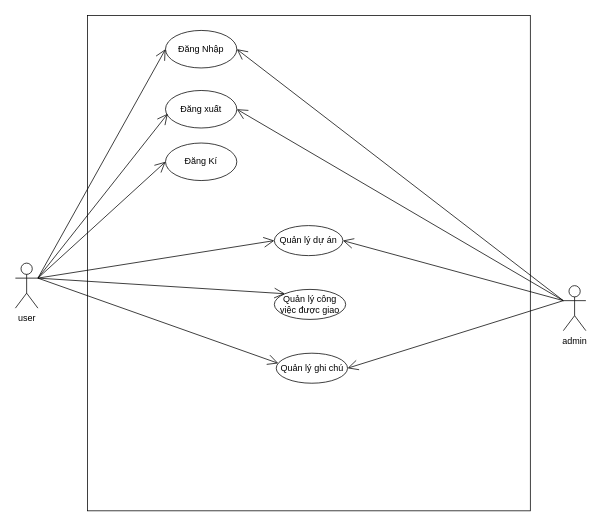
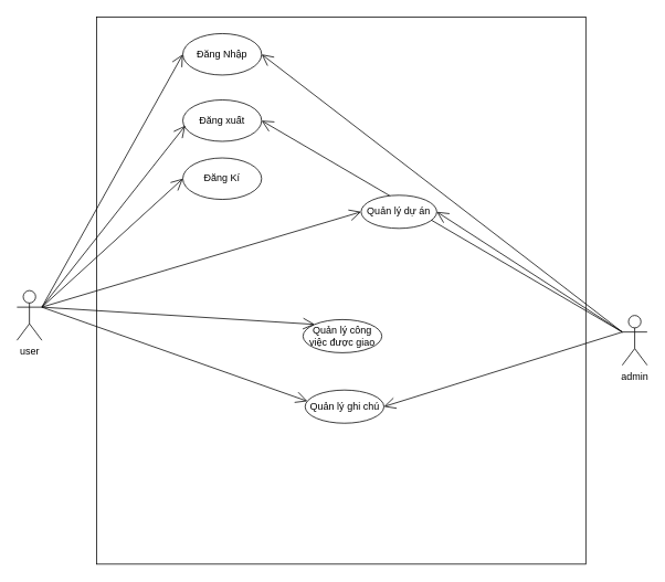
  <mxCell id="0" />
  <mxCell id="1" parent="0" />
  <mxCell id="2" value="" style="rounded=0;whiteSpace=wrap;html=1;" parent="1" vertex="1"><mxGeometry x="116" y="20" width="590" height="660" as="geometry" /></mxCell>
  <mxCell id="3" value="admin" style="shape=umlActor;verticalLabelPosition=bottom;verticalAlign=top;html=1;" parent="1" vertex="1"><mxGeometry x="750" y="380" width="30" height="60" as="geometry" /></mxCell>
  <mxCell id="4" value="user" style="shape=umlActor;verticalLabelPosition=bottom;verticalAlign=top;html=1;" parent="1" vertex="1"><mxGeometry x="20" y="350" width="30" height="60" as="geometry" /></mxCell>
  <mxCell id="5" style="edgeStyle=orthogonalEdgeStyle;rounded=0;orthogonalLoop=1;jettySize=auto;html=1;exitX=0.5;exitY=1;exitDx=0;exitDy=0;" parent="1" source="2" target="2" edge="1"><mxGeometry relative="1" as="geometry" /></mxCell>
  <mxCell id="6" value="Đăng Nhập" style="ellipse;whiteSpace=wrap;html=1;" parent="1" vertex="1"><mxGeometry x="220" y="40" width="95" height="50" as="geometry" /></mxCell>
  <mxCell id="7" value="Đăng xuất" style="ellipse;whiteSpace=wrap;html=1;" parent="1" vertex="1"><mxGeometry x="220" y="120" width="95" height="50" as="geometry" /></mxCell>
  <mxCell id="8" value="Đăng Kí" style="ellipse;whiteSpace=wrap;html=1;" parent="1" vertex="1"><mxGeometry x="220" y="190" width="95" height="50" as="geometry" /></mxCell>
  <mxCell id="9" value="" style="endArrow=open;endFill=1;endSize=12;html=1;rounded=0;entryX=0;entryY=0.5;entryDx=0;entryDy=0;exitX=1;exitY=0.333;exitDx=0;exitDy=0;exitPerimeter=0;" parent="1" source="4" target="6" edge="1"><mxGeometry width="160" relative="1" as="geometry"><mxPoint x="340" y="280" as="sourcePoint" /><mxPoint x="500" y="280" as="targetPoint" /></mxGeometry></mxCell>
  <mxCell id="10" value="" style="endArrow=open;endFill=1;endSize=12;html=1;rounded=0;entryX=1;entryY=0.5;entryDx=0;entryDy=0;exitX=0;exitY=0.333;exitDx=0;exitDy=0;exitPerimeter=0;" parent="1" source="3" target="6" edge="1"><mxGeometry width="160" relative="1" as="geometry"><mxPoint x="60" y="380" as="sourcePoint" /><mxPoint x="230" y="115" as="targetPoint" /></mxGeometry></mxCell>
  <mxCell id="11" value="" style="endArrow=open;endFill=1;endSize=12;html=1;rounded=0;entryX=1;entryY=0.5;entryDx=0;entryDy=0;" parent="1" target="7" edge="1"><mxGeometry width="160" relative="1" as="geometry"><mxPoint x="750" y="400" as="sourcePoint" /><mxPoint x="315" y="175" as="targetPoint" /></mxGeometry></mxCell>
  <mxCell id="12" value="" style="endArrow=open;endFill=1;endSize=12;html=1;rounded=0;entryX=0.031;entryY=0.621;entryDx=0;entryDy=0;entryPerimeter=0;" parent="1" target="7" edge="1"><mxGeometry width="160" relative="1" as="geometry"><mxPoint x="50" y="370" as="sourcePoint" /><mxPoint x="230" y="115" as="targetPoint" /></mxGeometry></mxCell>
  <mxCell id="13" value="" style="endArrow=open;endFill=1;endSize=12;html=1;rounded=0;entryX=0;entryY=0.5;entryDx=0;entryDy=0;" parent="1" target="8" edge="1"><mxGeometry width="160" relative="1" as="geometry"><mxPoint x="50" y="370" as="sourcePoint" /><mxPoint x="233" y="191" as="targetPoint" /></mxGeometry></mxCell>
- <mxCell id="14" value="Quản lý dự án" style="ellipse;whiteSpace=wrap;html=1;" parent="1" vertex="1"><mxGeometry x="365" y="300" width="91.25" height="40" as="geometry" /></mxCell>
+ <mxCell id="14" value="Quản lý dự án" style="ellipse;whiteSpace=wrap;html=1;" parent="1" vertex="1"><mxGeometry x="435" y="235" width="91.25" height="40" as="geometry" /></mxCell>
  <mxCell id="15" value="Quản lý công việc được giao" style="ellipse;whiteSpace=wrap;html=1;" parent="1" vertex="1"><mxGeometry x="365" y="385" width="95" height="40" as="geometry" /></mxCell>
  <mxCell id="16" value="Quản lý ghi chú" style="ellipse;whiteSpace=wrap;html=1;" parent="1" vertex="1"><mxGeometry x="367.5" y="470" width="95" height="40" as="geometry" /></mxCell>
  <mxCell id="17" value="" style="endArrow=open;endFill=1;endSize=12;html=1;rounded=0;entryX=0;entryY=0.5;entryDx=0;entryDy=0;" parent="1" target="14" edge="1"><mxGeometry width="160" relative="1" as="geometry"><mxPoint x="50" y="370" as="sourcePoint" /><mxPoint x="230" y="215" as="targetPoint" /></mxGeometry></mxCell>
  <mxCell id="18" value="" style="endArrow=open;endFill=1;endSize=12;html=1;rounded=0;entryX=0;entryY=0;entryDx=0;entryDy=0;" parent="1" target="15" edge="1"><mxGeometry width="160" relative="1" as="geometry"><mxPoint x="50" y="370" as="sourcePoint" /><mxPoint x="375" y="330" as="targetPoint" /></mxGeometry></mxCell>
  <mxCell id="19" value="" style="endArrow=open;endFill=1;endSize=12;html=1;rounded=0;entryX=0.029;entryY=0.337;entryDx=0;entryDy=0;entryPerimeter=0;" parent="1" target="16" edge="1"><mxGeometry width="160" relative="1" as="geometry"><mxPoint x="50" y="370" as="sourcePoint" /><mxPoint x="387" y="401" as="targetPoint" /></mxGeometry></mxCell>
  <mxCell id="20" style="edgeStyle=orthogonalEdgeStyle;rounded=0;orthogonalLoop=1;jettySize=auto;html=1;exitX=0.5;exitY=1;exitDx=0;exitDy=0;" parent="1" source="16" target="16" edge="1"><mxGeometry relative="1" as="geometry" /></mxCell>
  <mxCell id="21" value="" style="endArrow=open;endFill=1;endSize=12;html=1;rounded=0;entryX=1;entryY=0.5;entryDx=0;entryDy=0;" parent="1" target="14" edge="1"><mxGeometry width="160" relative="1" as="geometry"><mxPoint x="750" y="400" as="sourcePoint" /><mxPoint x="467" y="587" as="targetPoint" /></mxGeometry></mxCell>
  <mxCell id="22" value="" style="endArrow=open;endFill=1;endSize=12;html=1;rounded=0;entryX=1;entryY=0.5;entryDx=0;entryDy=0;" parent="1" target="16" edge="1"><mxGeometry width="160" relative="1" as="geometry"><mxPoint x="750" y="400" as="sourcePoint" /><mxPoint x="458" y="543.5" as="targetPoint" /></mxGeometry></mxCell>
